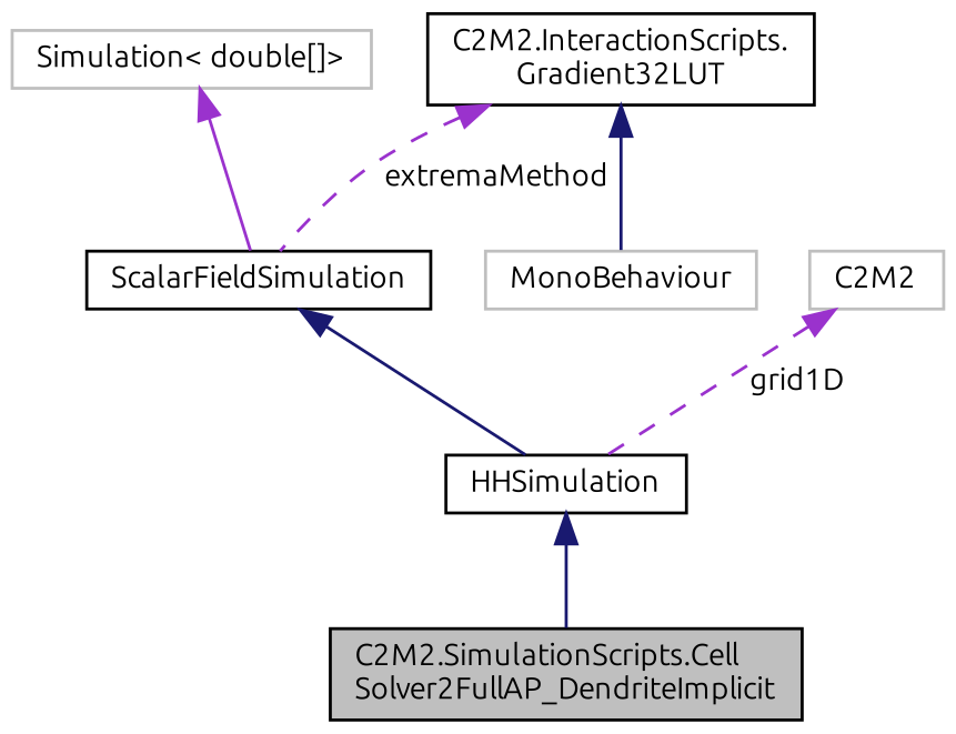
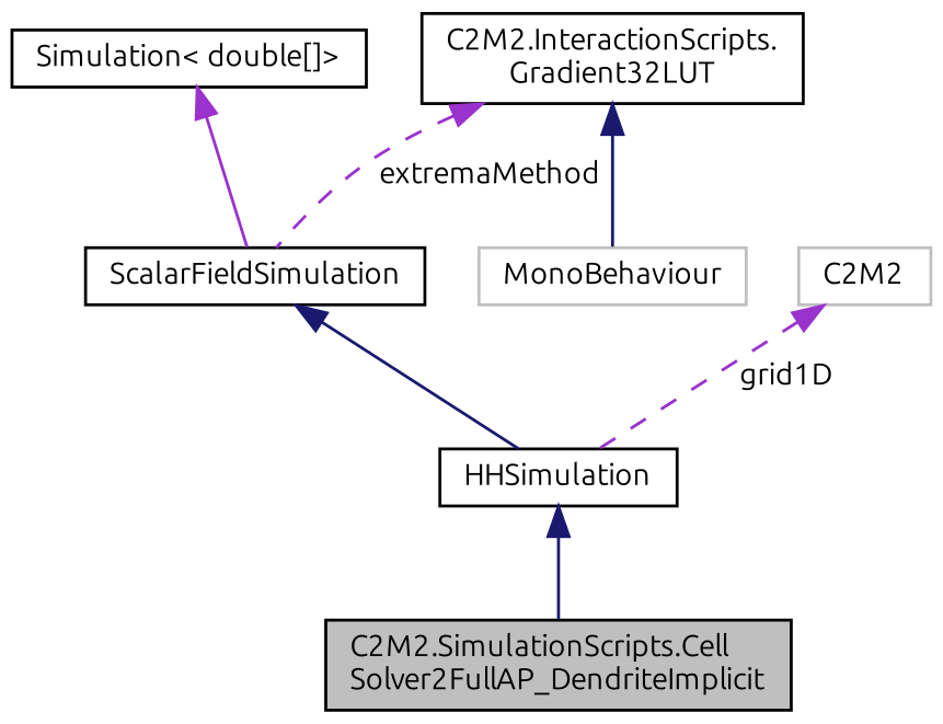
  digraph {
    fontname=Ubuntu
    node [color=black fillcolor=white fontname=Ubuntu fontsize=10 shape=record style=filled]
    edge [color=midnightblue dir=back fontname=Ubuntu fontsize=10 labelfontname=Helvetica labelfontsize=10 style=solid]
    n1 [fillcolor=grey75 fontcolor=black height=0.2 label="C2M2.SimulationScripts.Cell\lSolver2FullAP_DendriteImplicit" width=0.4]
    n2 [height=0.2 label=HHSimulation width=0.4]
    n3 [height=0.2 label=ScalarFieldSimulation width=0.4]
-   n4 [color=grey75 height=0.2 label="Simulation\< double[]\>" width=0.4]
+   n4 [height=0.2 label="Simulation\< double[]\>" width=0.4]
    n5 [height=0.2 label="C2M2.InteractionScripts.\lGradient32LUT" width=0.4]
    n6 [color=grey75 height=0.2 label=MonoBehaviour width=0.4]
    n7 [color=grey75 height=0.2 label=C2M2 width=0.4]
    n2 -> n1
    n3 -> n2
    n4 -> n3 [color=darkorchid3]
    n5 -> n3 [color=darkorchid3 label=" extremaMethod" style=dashed]
    n5 -> n6
    n7 -> n2 [color=darkorchid3 label=" grid1D" style=dashed]
  }
